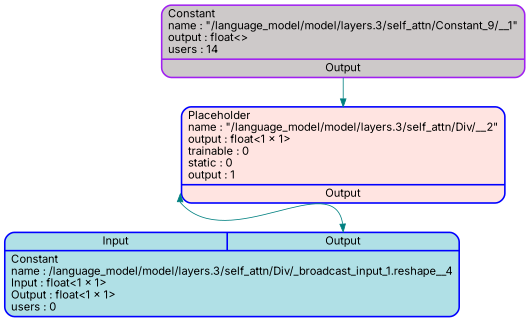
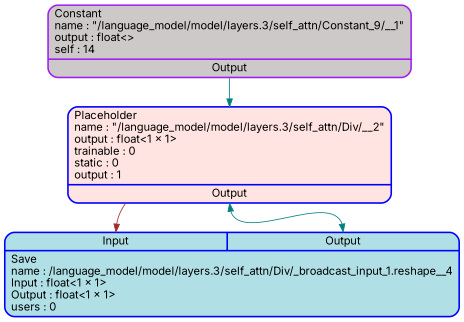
  digraph {
    fontname=Inter
    rankdir=TB
    node [color=blue fontname=Inter penwidth=2 shape=record style="filled,rounded"]
    edge [color=teal fontname=Inter headport=Input tailport=Output]
-   n1 [fillcolor=PowderBlue label="{{<Input>Input|<Output>Output}|{Constant\lname : /language_model/model/layers.3/self_attn/Div/_broadcast_input_1.reshape__4\lInput : float\<1 x 1\>\lOutput : float\<1 x 1\>\lusers : 0\l}}"]
+   n1 [fillcolor=PowderBlue label="{{<Input>Input|<Output>Output}|{Save\lname : /language_model/model/layers.3/self_attn/Div/_broadcast_input_1.reshape__4\lInput : float\<1 x 1\>\lOutput : float\<1 x 1\>\lusers : 0\l}}"]
    n2 [fillcolor=MistyRose1 label="{{Placeholder\lname : \"/language_model/model/layers.3/self_attn/Div/__2\"\loutput : float\<1 x 1\>\ltrainable : 0\lstatic : 0\loutput : 1\l}|{<Output>Output}}"]
-   n3 [color=purple fillcolor=Snow3 label="{{Constant\lname : \"/language_model/model/layers.3/self_attn/Constant_9/__1\"\loutput : float\<\>\lusers : 14\l}|{<Output>Output}}"]
+   n3 [color=purple fillcolor=Snow3 label="{{Constant\lname : \"/language_model/model/layers.3/self_attn/Constant_9/__1\"\loutput : float\<\>\lself : 14\l}|{<Output>Output}}"]
    n2 -> n1 [dir=both headport=Output]
+   n2 -> n1 [color=brown tailport=Result]
    n3 -> n2
  }
